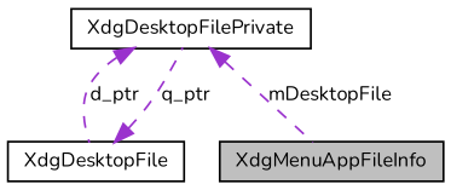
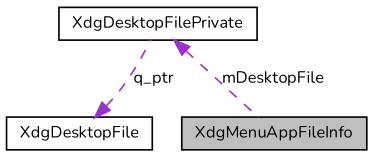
  digraph {
    fontname=Nunito
    node [color=black fillcolor=white fontname=Nunito fontsize=10 shape=record style=filled]
    edge [color=darkorchid3 dir=back fontname=Nunito fontsize=10 labelfontname=Helvetica labelfontsize=10 style=dashed]
    n1 [fillcolor=grey75 fontcolor=black height=0.2 label=XdgMenuAppFileInfo width=0.4]
    n2 [height=0.2 label=XdgDesktopFile width=0.4]
    n3 [height=0.2 label=XdgDesktopFilePrivate width=0.4]
    n2 -> n3 [label=q_ptr]
    n3 -> n1 [label=mDesktopFile]
-   n3 -> n2 [label=d_ptr]
  }
